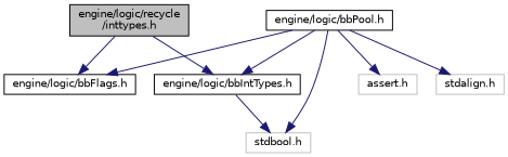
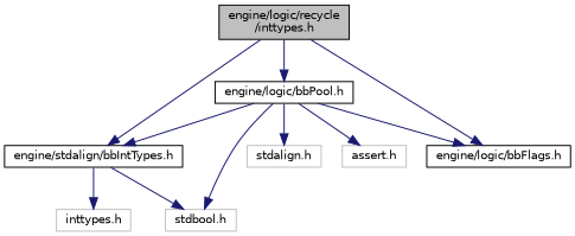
  digraph {
    node [color=black fillcolor=white fontname=Helvetica fontsize=10 shape=record style=filled]
    edge [color=midnightblue fontname=Helvetica fontsize=10 labelfontname=Helvetica labelfontsize=10 style=solid]
    n1 [fillcolor=grey75 fontcolor=black height=0.2 label="engine/logic/recycle\l/inttypes.h" width=0.4]
-   n2 [height=0.2 label="engine/logic/bbIntTypes.h" width=0.4]
+   n2 [height=0.2 label="engine/stdalign/bbIntTypes.h" width=0.4]
    n3 [height=0.2 label="engine/logic/bbFlags.h" width=0.4]
    n4 [height=0.2 label="engine/logic/bbPool.h" width=0.4]
+   n5 [color=grey75 height=0.2 label="inttypes.h" width=0.4]
    n6 [color=grey75 height=0.2 label="stdbool.h" width=0.4]
    n7 [color=grey75 height=0.2 label="stdalign.h" width=0.4]
    n8 [color=grey75 height=0.2 label="assert.h" width=0.4]
    n1 -> n2
    n1 -> n3
+   n1 -> n4
+   n2 -> n5
    n2 -> n6
    n4 -> n2
    n4 -> n3
    n4 -> n6
    n4 -> n7
    n4 -> n8
  }
